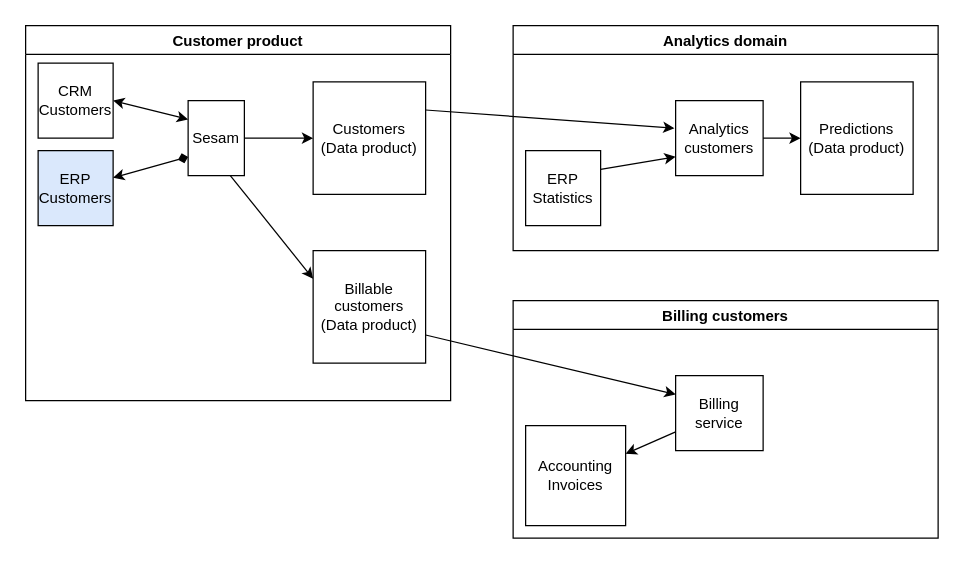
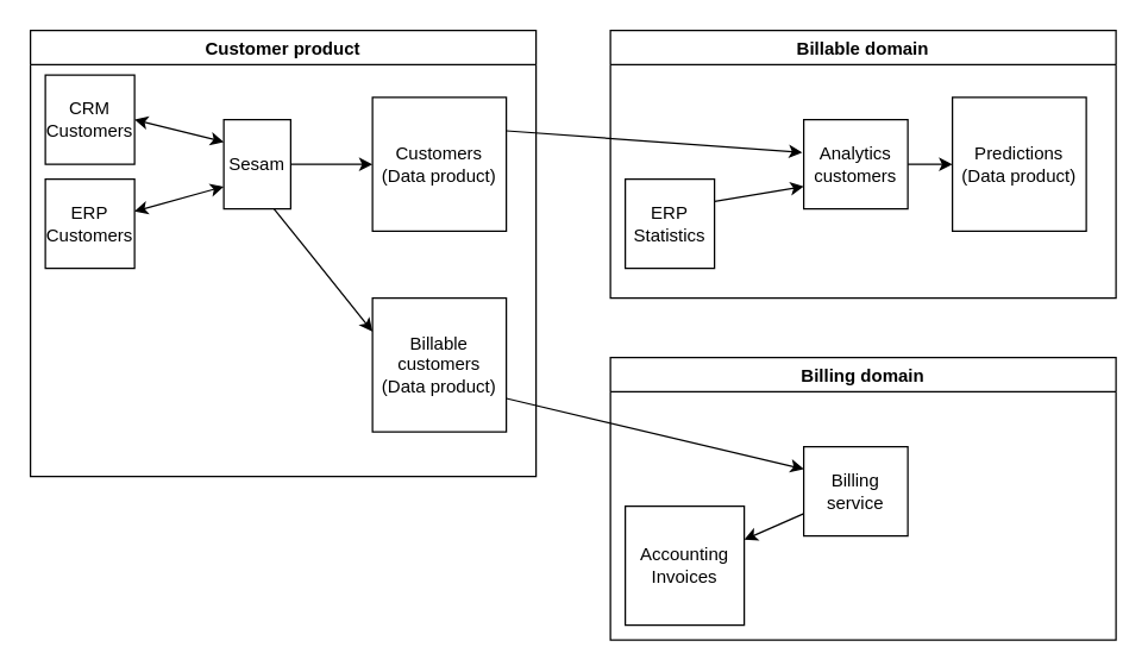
  <mxCell id="0" />
  <mxCell id="1" parent="0" />
  <mxCell id="2" value="Customer product" style="swimlane;fillColor=none;" parent="1" vertex="1"><mxGeometry x="20" y="20" width="340" height="300" as="geometry"><mxRectangle x="440" y="160" width="130" height="23" as="alternateBounds" /></mxGeometry></mxCell>
  <mxCell id="3" value="&lt;div&gt;CRM&lt;/div&gt;&lt;div&gt;Customers&lt;br&gt;&lt;/div&gt;" style="whiteSpace=wrap;html=1;aspect=fixed;" parent="2" vertex="1"><mxGeometry x="10" y="30" width="60" height="60" as="geometry" /></mxCell>
- <mxCell id="4" value="&lt;div&gt;ERP&lt;/div&gt;&lt;div&gt;Customers&lt;br&gt;&lt;/div&gt;" style="whiteSpace=wrap;html=1;aspect=fixed;fillColor=#dae8fc;" parent="2" vertex="1"><mxGeometry x="10" y="100" width="60" height="60" as="geometry" /></mxCell>
+ <mxCell id="4" value="&lt;div&gt;ERP&lt;/div&gt;&lt;div&gt;Customers&lt;br&gt;&lt;/div&gt;" style="whiteSpace=wrap;html=1;aspect=fixed;" parent="2" vertex="1"><mxGeometry x="10" y="100" width="60" height="60" as="geometry" /></mxCell>
  <mxCell id="5" value="&lt;div&gt;Customers&lt;/div&gt;&lt;div&gt;(Data product)&lt;br&gt;&lt;/div&gt;" style="whiteSpace=wrap;html=1;aspect=fixed;" parent="2" vertex="1"><mxGeometry x="230" y="45" width="90" height="90" as="geometry" /></mxCell>
  <mxCell id="6" value="&lt;div&gt;Sesam&lt;/div&gt;" style="rounded=0;whiteSpace=wrap;html=1;" parent="2" vertex="1"><mxGeometry x="130" y="60" width="45" height="60" as="geometry" /></mxCell>
  <mxCell id="7" value="" style="endArrow=classic;startArrow=classic;html=1;rounded=0;exitX=1;exitY=0.5;exitDx=0;exitDy=0;entryX=0;entryY=0.25;entryDx=0;entryDy=0;" parent="2" source="3" target="6" edge="1"><mxGeometry width="50" height="50" relative="1" as="geometry"><mxPoint x="90" y="-50" as="sourcePoint" /><mxPoint x="140" y="-100" as="targetPoint" /></mxGeometry></mxCell>
- <mxCell id="8" value="" style="endArrow=diamond;startArrow=classic;html=1;rounded=0;entryX=0;entryY=0.75;entryDx=0;entryDy=0;" parent="2" source="4" target="6" edge="1"><mxGeometry width="50" height="50" relative="1" as="geometry"><mxPoint x="80" y="70" as="sourcePoint" /><mxPoint x="140" y="85" as="targetPoint" /></mxGeometry></mxCell>
+ <mxCell id="8" value="" style="endArrow=classic;startArrow=classic;html=1;rounded=0;entryX=0;entryY=0.75;entryDx=0;entryDy=0;" parent="2" source="4" target="6" edge="1"><mxGeometry width="50" height="50" relative="1" as="geometry"><mxPoint x="80" y="70" as="sourcePoint" /><mxPoint x="140" y="85" as="targetPoint" /></mxGeometry></mxCell>
  <mxCell id="9" value="" style="endArrow=classic;html=1;rounded=0;entryX=0;entryY=0.5;entryDx=0;entryDy=0;exitX=1;exitY=0.5;exitDx=0;exitDy=0;" parent="2" source="6" target="5" edge="1"><mxGeometry width="50" height="50" relative="1" as="geometry"><mxPoint x="200" y="190" as="sourcePoint" /><mxPoint x="250" y="140" as="targetPoint" /></mxGeometry></mxCell>
  <mxCell id="10" value="&lt;div&gt;Billable customers&lt;/div&gt;&lt;div&gt;(Data product)&lt;br&gt;&lt;/div&gt;" style="whiteSpace=wrap;html=1;aspect=fixed;" vertex="1" parent="2"><mxGeometry x="230" y="180" width="90" height="90" as="geometry" /></mxCell>
  <mxCell id="11" value="" style="endArrow=classic;html=1;rounded=0;exitX=0.75;exitY=1;exitDx=0;exitDy=0;entryX=0;entryY=0.25;entryDx=0;entryDy=0;" edge="1" parent="2" source="6" target="10"><mxGeometry width="50" height="50" relative="1" as="geometry"><mxPoint x="210" y="100" as="sourcePoint" /><mxPoint x="150" y="210" as="targetPoint" /></mxGeometry></mxCell>
- <mxCell id="12" value="Analytics domain" style="swimlane;fillColor=none;" parent="1" vertex="1"><mxGeometry x="410" y="20" width="340" height="180" as="geometry"><mxRectangle x="440" y="160" width="130" height="23" as="alternateBounds" /></mxGeometry></mxCell>
+ <mxCell id="12" value="Billable domain" style="swimlane;fillColor=none;" parent="1" vertex="1"><mxGeometry x="410" y="20" width="340" height="180" as="geometry"><mxRectangle x="440" y="160" width="130" height="23" as="alternateBounds" /></mxGeometry></mxCell>
  <mxCell id="13" value="&lt;div&gt;ERP&lt;/div&gt;&lt;div&gt;Statistics&lt;br&gt;&lt;/div&gt;" style="whiteSpace=wrap;html=1;aspect=fixed;" parent="12" vertex="1"><mxGeometry x="10" y="100" width="60" height="60" as="geometry" /></mxCell>
  <mxCell id="14" value="&lt;div&gt;Predictions&lt;br&gt;&lt;/div&gt;&lt;div&gt;(Data product)&lt;br&gt;&lt;/div&gt;" style="whiteSpace=wrap;html=1;aspect=fixed;" parent="12" vertex="1"><mxGeometry x="230" y="45" width="90" height="90" as="geometry" /></mxCell>
  <mxCell id="15" value="Analytics customers" style="rounded=0;whiteSpace=wrap;html=1;" parent="12" vertex="1"><mxGeometry x="130" y="60" width="70" height="60" as="geometry" /></mxCell>
  <mxCell id="16" value="" style="endArrow=classic;html=1;rounded=0;entryX=0;entryY=0.5;entryDx=0;entryDy=0;exitX=1;exitY=0.5;exitDx=0;exitDy=0;" parent="12" source="15" target="14" edge="1"><mxGeometry width="50" height="50" relative="1" as="geometry"><mxPoint x="200" y="190" as="sourcePoint" /><mxPoint x="250" y="140" as="targetPoint" /></mxGeometry></mxCell>
  <mxCell id="17" value="" style="endArrow=classic;html=1;rounded=0;entryX=0;entryY=0.75;entryDx=0;entryDy=0;exitX=1;exitY=0.25;exitDx=0;exitDy=0;" parent="12" source="13" target="15" edge="1"><mxGeometry width="50" height="50" relative="1" as="geometry"><mxPoint x="-60" y="77.5" as="sourcePoint" /><mxPoint x="139.02" y="92.02" as="targetPoint" /></mxGeometry></mxCell>
  <mxCell id="18" value="" style="endArrow=classic;html=1;rounded=0;entryX=-0.014;entryY=0.367;entryDx=0;entryDy=0;exitX=1;exitY=0.25;exitDx=0;exitDy=0;entryPerimeter=0;" parent="1" source="5" target="15" edge="1"><mxGeometry width="50" height="50" relative="1" as="geometry"><mxPoint x="230" y="120" as="sourcePoint" /><mxPoint x="260" y="120" as="targetPoint" /></mxGeometry></mxCell>
- <mxCell id="19" value="Billing customers" style="swimlane;fillColor=none;" vertex="1" parent="1"><mxGeometry x="410" y="240" width="340" height="190" as="geometry"><mxRectangle x="440" y="160" width="130" height="23" as="alternateBounds" /></mxGeometry></mxCell>
+ <mxCell id="19" value="Billing domain" style="swimlane;fillColor=none;" vertex="1" parent="1"><mxGeometry x="410" y="240" width="340" height="190" as="geometry"><mxRectangle x="440" y="160" width="130" height="23" as="alternateBounds" /></mxGeometry></mxCell>
  <mxCell id="20" value="&lt;div&gt;Accounting&lt;/div&gt;&lt;div&gt;Invoices&lt;br&gt;&lt;/div&gt;" style="whiteSpace=wrap;html=1;aspect=fixed;" vertex="1" parent="19"><mxGeometry x="10" y="100" width="80" height="80" as="geometry" /></mxCell>
  <mxCell id="21" value="Billing service" style="rounded=0;whiteSpace=wrap;html=1;" vertex="1" parent="19"><mxGeometry x="130" y="60" width="70" height="60" as="geometry" /></mxCell>
  <mxCell id="22" value="" style="endArrow=none;startArrow=classic;html=1;rounded=0;entryX=0;entryY=0.75;entryDx=0;entryDy=0;" edge="1" parent="19" source="20" target="21"><mxGeometry width="50" height="50" relative="1" as="geometry"><mxPoint x="80" y="70" as="sourcePoint" /><mxPoint x="140" y="85" as="targetPoint" /></mxGeometry></mxCell>
  <mxCell id="23" value="" style="endArrow=classic;html=1;rounded=0;entryX=0;entryY=0.25;entryDx=0;entryDy=0;exitX=1;exitY=0.75;exitDx=0;exitDy=0;" edge="1" parent="1" source="10" target="21"><mxGeometry width="50" height="50" relative="1" as="geometry"><mxPoint x="212.5" y="150" as="sourcePoint" /><mxPoint x="260" y="235" as="targetPoint" /></mxGeometry></mxCell>
